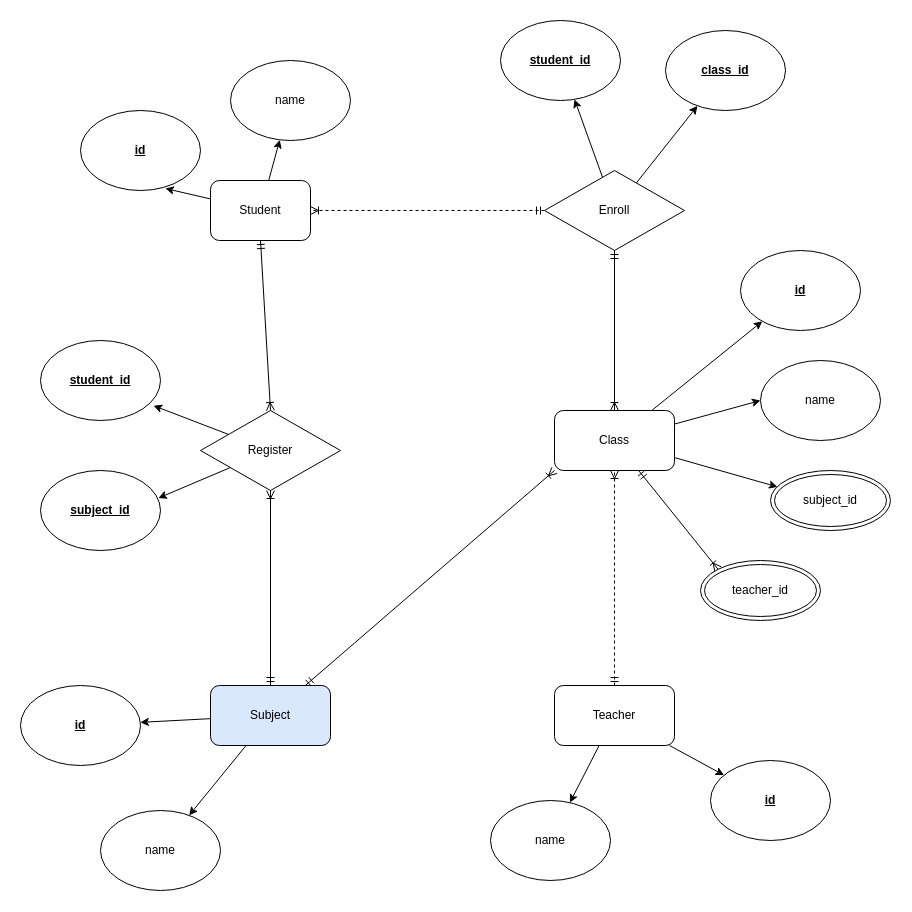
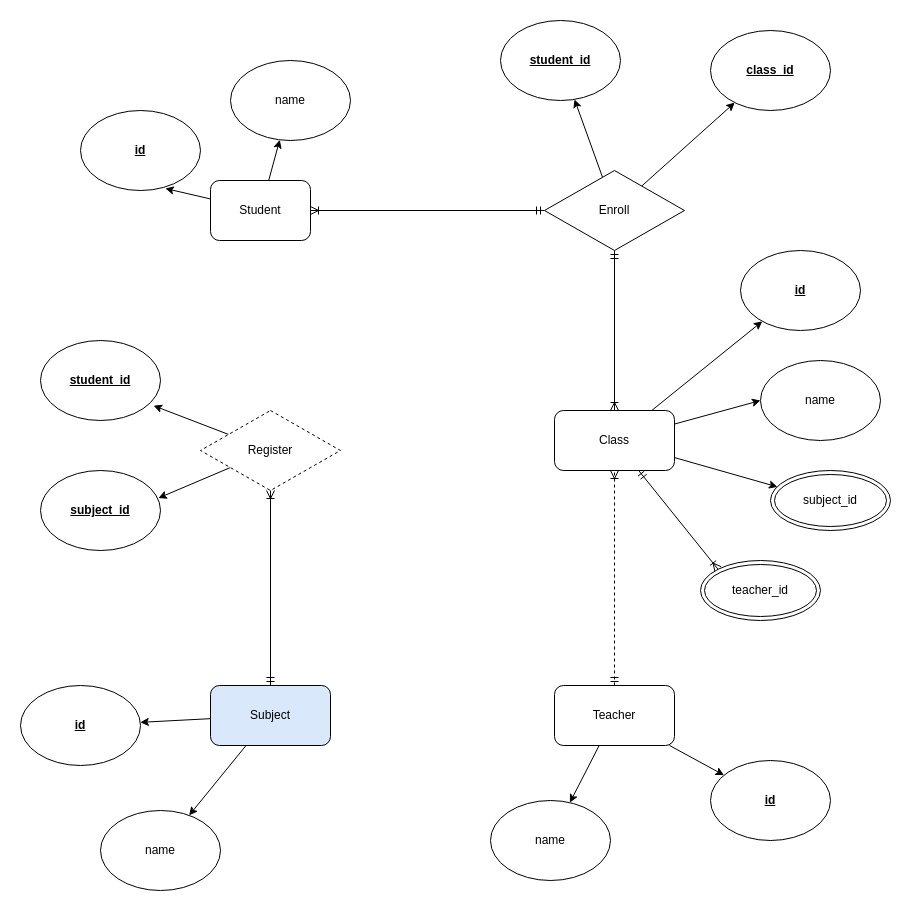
  <mxCell id="0" />
  <mxCell id="1" parent="0" />
  <mxCell id="2" style="rounded=0;orthogonalLoop=1;jettySize=auto;html=1;" edge="1" parent="1" source="5" target="6"><mxGeometry relative="1" as="geometry" /></mxCell>
  <mxCell id="3" style="edgeStyle=none;rounded=0;orthogonalLoop=1;jettySize=auto;html=1;" edge="1" parent="1" source="5" target="7"><mxGeometry relative="1" as="geometry" /></mxCell>
  <mxCell id="4" style="edgeStyle=none;rounded=0;orthogonalLoop=1;jettySize=auto;html=1;entryX=0.5;entryY=1;entryDx=0;entryDy=0;startArrow=ERmandOne;startFill=0;endArrow=ERoneToMany;endFill=0;dashed=1;" edge="1" parent="1" source="5" target="13"><mxGeometry relative="1" as="geometry" /></mxCell>
  <mxCell id="5" value="Teacher" style="rounded=1;whiteSpace=wrap;html=1;" vertex="1" parent="1"><mxGeometry x="554" y="685" width="120" height="60" as="geometry" /></mxCell>
  <mxCell id="6" value="id" style="ellipse;whiteSpace=wrap;html=1;fontStyle=5" vertex="1" parent="1"><mxGeometry x="710" y="760" width="120" height="80" as="geometry" /></mxCell>
  <mxCell id="7" value="name" style="ellipse;whiteSpace=wrap;html=1;" vertex="1" parent="1"><mxGeometry x="490" y="800" width="120" height="80" as="geometry" /></mxCell>
  <mxCell id="8" style="edgeStyle=none;rounded=0;orthogonalLoop=1;jettySize=auto;html=1;" edge="1" parent="1" source="13" target="14"><mxGeometry relative="1" as="geometry" /></mxCell>
  <mxCell id="9" style="edgeStyle=none;rounded=0;orthogonalLoop=1;jettySize=auto;html=1;entryX=0;entryY=0.5;entryDx=0;entryDy=0;" edge="1" parent="1" source="13" target="15"><mxGeometry relative="1" as="geometry" /></mxCell>
  <mxCell id="10" style="edgeStyle=none;rounded=0;orthogonalLoop=1;jettySize=auto;html=1;entryX=0.058;entryY=0.273;entryDx=0;entryDy=0;entryPerimeter=0;" edge="1" parent="1" source="13" target="40"><mxGeometry relative="1" as="geometry"><mxPoint x="764.099" y="524.239" as="targetPoint" /></mxGeometry></mxCell>
  <mxCell id="11" style="edgeStyle=none;rounded=0;orthogonalLoop=1;jettySize=auto;html=1;startArrow=ERmandOne;startFill=0;endArrow=ERoneToMany;endFill=0;exitX=0.5;exitY=1;exitDx=0;exitDy=0;entryX=0.5;entryY=0;entryDx=0;entryDy=0;" edge="1" parent="1" source="24" target="13"><mxGeometry relative="1" as="geometry"><mxPoint x="470" y="290" as="targetPoint" /></mxGeometry></mxCell>
  <mxCell id="12" style="edgeStyle=none;rounded=0;orthogonalLoop=1;jettySize=auto;html=1;entryX=0;entryY=0;entryDx=0;entryDy=0;startArrow=ERmandOne;startFill=0;endArrow=ERoneToMany;endFill=0;" edge="1" parent="1" source="13" target="41"><mxGeometry relative="1" as="geometry" /></mxCell>
  <mxCell id="13" value="Class" style="rounded=1;whiteSpace=wrap;html=1;" vertex="1" parent="1"><mxGeometry x="554" y="410" width="120" height="60" as="geometry" /></mxCell>
  <mxCell id="14" value="&lt;b&gt;&lt;u&gt;id&lt;/u&gt;&lt;/b&gt;" style="ellipse;whiteSpace=wrap;html=1;" vertex="1" parent="1"><mxGeometry x="740" y="250" width="120" height="80" as="geometry" /></mxCell>
  <mxCell id="15" value="name" style="ellipse;whiteSpace=wrap;html=1;" vertex="1" parent="1"><mxGeometry x="760" y="360" width="120" height="80" as="geometry" /></mxCell>
  <mxCell id="16" style="edgeStyle=none;rounded=0;orthogonalLoop=1;jettySize=auto;html=1;entryX=0.707;entryY=0.975;entryDx=0;entryDy=0;entryPerimeter=0;" edge="1" parent="1" source="19" target="20"><mxGeometry relative="1" as="geometry" /></mxCell>
  <mxCell id="17" style="edgeStyle=none;rounded=0;orthogonalLoop=1;jettySize=auto;html=1;" edge="1" parent="1" source="19" target="21"><mxGeometry relative="1" as="geometry" /></mxCell>
- <mxCell id="18" style="edgeStyle=none;rounded=0;orthogonalLoop=1;jettySize=auto;html=1;startArrow=ERmandOne;startFill=0;endArrow=ERoneToMany;endFill=0;exitX=0;exitY=0.5;exitDx=0;exitDy=0;entryX=1;entryY=0.5;entryDx=0;entryDy=0;dashed=1;" edge="1" parent="1" source="24" target="19"><mxGeometry relative="1" as="geometry"><mxPoint x="430" y="290" as="targetPoint" /></mxGeometry></mxCell>
+ <mxCell id="18" style="edgeStyle=none;rounded=0;orthogonalLoop=1;jettySize=auto;html=1;startArrow=ERmandOne;startFill=0;endArrow=ERoneToMany;endFill=0;exitX=0;exitY=0.5;exitDx=0;exitDy=0;entryX=1;entryY=0.5;entryDx=0;entryDy=0;" edge="1" parent="1" source="24" target="19"><mxGeometry relative="1" as="geometry"><mxPoint x="430" y="290" as="targetPoint" /></mxGeometry></mxCell>
  <mxCell id="19" value="Student" style="rounded=1;whiteSpace=wrap;html=1;glass=0;" vertex="1" parent="1"><mxGeometry x="210" y="180" width="100" height="60" as="geometry" /></mxCell>
  <mxCell id="20" value="&lt;b&gt;&lt;u&gt;id&lt;/u&gt;&lt;/b&gt;" style="ellipse;whiteSpace=wrap;html=1;" vertex="1" parent="1"><mxGeometry x="80" y="110" width="120" height="80" as="geometry" /></mxCell>
  <mxCell id="21" value="name" style="ellipse;whiteSpace=wrap;html=1;" vertex="1" parent="1"><mxGeometry x="230" y="60" width="120" height="80" as="geometry" /></mxCell>
  <mxCell id="22" style="edgeStyle=none;rounded=0;orthogonalLoop=1;jettySize=auto;html=1;" edge="1" parent="1" source="24" target="25"><mxGeometry relative="1" as="geometry" /></mxCell>
  <mxCell id="23" style="edgeStyle=none;rounded=0;orthogonalLoop=1;jettySize=auto;html=1;" edge="1" parent="1" source="24" target="26"><mxGeometry relative="1" as="geometry" /></mxCell>
  <mxCell id="24" value="Enroll" style="rhombus;whiteSpace=wrap;html=1;glass=0;" vertex="1" parent="1"><mxGeometry x="544" y="170" width="140" height="80" as="geometry" /></mxCell>
  <mxCell id="25" value="&lt;b&gt;&lt;u&gt;student_id&lt;/u&gt;&lt;/b&gt;" style="ellipse;whiteSpace=wrap;html=1;" vertex="1" parent="1"><mxGeometry x="500" y="20" width="120" height="80" as="geometry" /></mxCell>
- <mxCell id="26" value="&lt;b&gt;&lt;u&gt;class_id&lt;/u&gt;&lt;/b&gt;" style="ellipse;whiteSpace=wrap;html=1;" vertex="1" parent="1"><mxGeometry x="665" y="30" width="120" height="80" as="geometry" /></mxCell>
+ <mxCell id="26" value="&lt;b&gt;&lt;u&gt;class_id&lt;/u&gt;&lt;/b&gt;" style="ellipse;whiteSpace=wrap;html=1;" vertex="1" parent="1"><mxGeometry x="710" y="30" width="120" height="80" as="geometry" /></mxCell>
  <mxCell id="27" style="edgeStyle=none;rounded=0;orthogonalLoop=1;jettySize=auto;html=1;" edge="1" parent="1" source="30" target="31"><mxGeometry relative="1" as="geometry" /></mxCell>
  <mxCell id="28" style="edgeStyle=none;rounded=0;orthogonalLoop=1;jettySize=auto;html=1;" edge="1" parent="1" source="30" target="32"><mxGeometry relative="1" as="geometry" /></mxCell>
- <mxCell id="29" style="edgeStyle=none;rounded=0;orthogonalLoop=1;jettySize=auto;html=1;entryX=0;entryY=1;entryDx=0;entryDy=0;startArrow=ERmandOne;startFill=0;endArrow=ERoneToMany;endFill=0;" edge="1" parent="1" source="30" target="13"><mxGeometry relative="1" as="geometry" /></mxCell>
  <mxCell id="30" value="Subject" style="rounded=1;whiteSpace=wrap;html=1;fillColor=#dae8fc;" vertex="1" parent="1"><mxGeometry x="210" y="685" width="120" height="60" as="geometry" /></mxCell>
  <mxCell id="31" value="id" style="ellipse;whiteSpace=wrap;html=1;fontStyle=5" vertex="1" parent="1"><mxGeometry x="20" y="685" width="120" height="80" as="geometry" /></mxCell>
  <mxCell id="32" value="name" style="ellipse;whiteSpace=wrap;html=1;" vertex="1" parent="1"><mxGeometry x="100" y="810" width="120" height="80" as="geometry" /></mxCell>
  <mxCell id="33" style="edgeStyle=none;rounded=0;orthogonalLoop=1;jettySize=auto;html=1;entryX=0.942;entryY=0.815;entryDx=0;entryDy=0;entryPerimeter=0;" edge="1" parent="1" source="35" target="36"><mxGeometry relative="1" as="geometry" /></mxCell>
  <mxCell id="34" style="edgeStyle=none;rounded=0;orthogonalLoop=1;jettySize=auto;html=1;entryX=0.982;entryY=0.345;entryDx=0;entryDy=0;entryPerimeter=0;" edge="1" parent="1" source="35" target="37"><mxGeometry relative="1" as="geometry" /></mxCell>
- <mxCell id="35" value="Register" style="rhombus;whiteSpace=wrap;html=1;glass=0;" vertex="1" parent="1"><mxGeometry x="200" y="410" width="140" height="80" as="geometry" /></mxCell>
+ <mxCell id="35" value="Register" style="rhombus;whiteSpace=wrap;html=1;glass=0;dashed=1;" vertex="1" parent="1"><mxGeometry x="200" y="410" width="140" height="80" as="geometry" /></mxCell>
  <mxCell id="36" value="student_id" style="ellipse;whiteSpace=wrap;html=1;fontStyle=5" vertex="1" parent="1"><mxGeometry x="40" y="340" width="120" height="80" as="geometry" /></mxCell>
  <mxCell id="37" value="subject_id" style="ellipse;whiteSpace=wrap;html=1;fontStyle=5" vertex="1" parent="1"><mxGeometry x="40" y="470" width="120" height="80" as="geometry" /></mxCell>
  <mxCell id="38" value="" style="endArrow=ERoneToMany;startArrow=ERmandOne;html=1;rounded=0;startFill=0;endFill=0;exitX=0.5;exitY=0;exitDx=0;exitDy=0;entryX=0.5;entryY=1;entryDx=0;entryDy=0;" edge="1" parent="1" source="30" target="35"><mxGeometry width="50" height="50" relative="1" as="geometry"><mxPoint x="450" y="540" as="sourcePoint" /><mxPoint x="500" y="490" as="targetPoint" /></mxGeometry></mxCell>
- <mxCell id="39" value="" style="endArrow=ERoneToMany;startArrow=ERmandOne;html=1;rounded=0;startFill=0;endFill=0;entryX=0.5;entryY=0;entryDx=0;entryDy=0;exitX=0.5;exitY=1;exitDx=0;exitDy=0;" edge="1" parent="1" source="19" target="35"><mxGeometry width="50" height="50" relative="1" as="geometry"><mxPoint x="440" y="370" as="sourcePoint" /><mxPoint x="430" y="410" as="targetPoint" /></mxGeometry></mxCell>
  <mxCell id="40" value="&lt;span&gt;subject_id&lt;/span&gt;" style="ellipse;shape=doubleEllipse;whiteSpace=wrap;html=1;glass=0;" vertex="1" parent="1"><mxGeometry x="770" y="470" width="120" height="60" as="geometry" /></mxCell>
  <mxCell id="41" value="&lt;span&gt;teacher_id&lt;/span&gt;" style="ellipse;shape=doubleEllipse;whiteSpace=wrap;html=1;glass=0;" vertex="1" parent="1"><mxGeometry x="700" y="560" width="120" height="60" as="geometry" /></mxCell>
